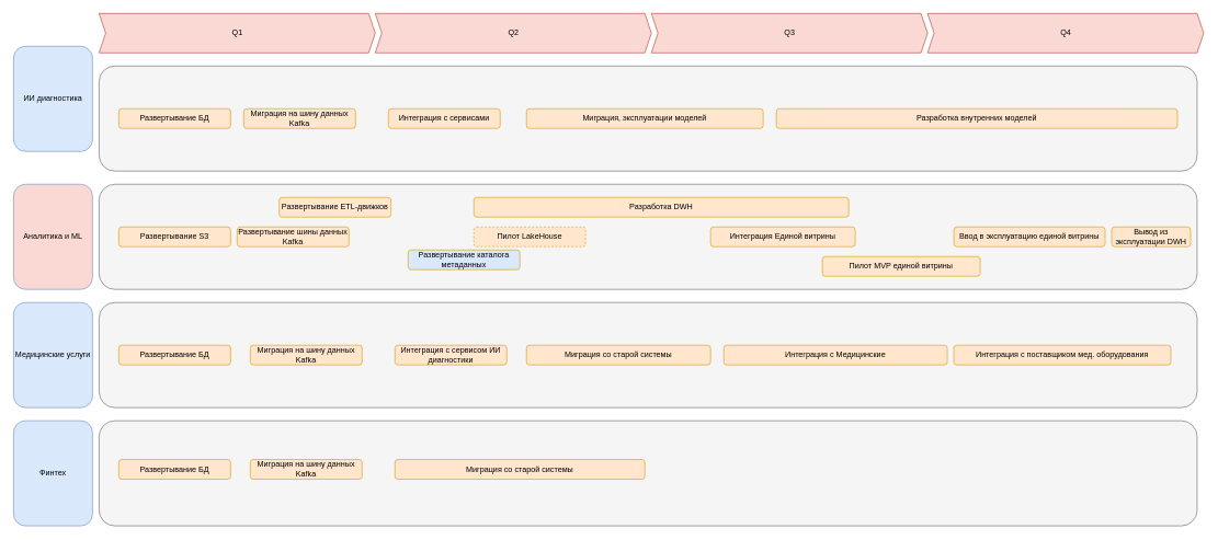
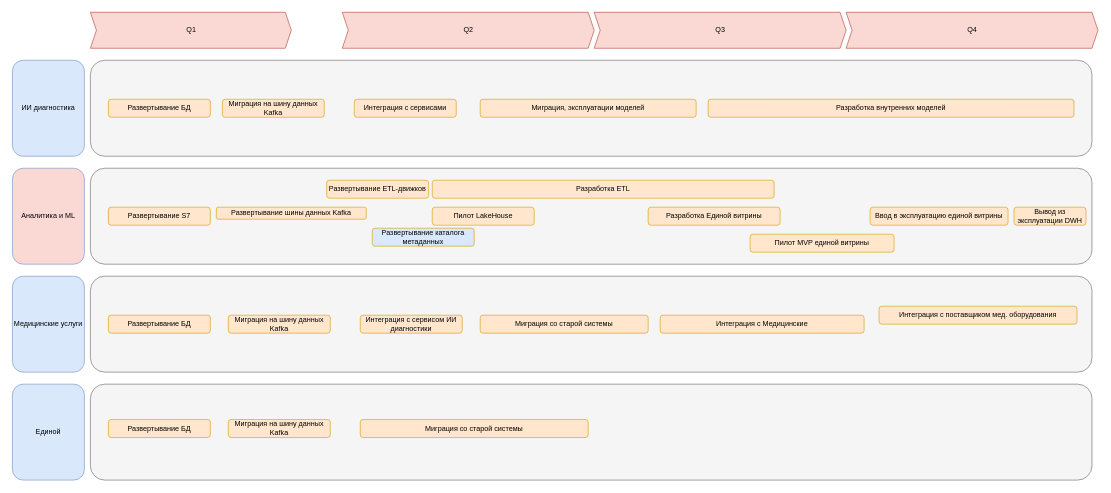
  <mxCell id="0" />
  <mxCell id="1" parent="0" />
- <mxCell id="2" value="Q1" style="html=1;shadow=0;dashed=0;align=center;verticalAlign=middle;shape=mxgraph.arrows2.arrow;dy=0;dx=10;notch=10;fillColor=#fad9d5;strokeColor=#ae4132;" parent="1" vertex="1"><mxGeometry x="150" y="20" width="420" height="60" as="geometry" /></mxCell>
+ <mxCell id="2" value="Q1" style="html=1;shadow=0;dashed=0;align=center;verticalAlign=middle;shape=mxgraph.arrows2.arrow;dy=0;dx=10;notch=10;fillColor=#fad9d5;strokeColor=#ae4132;" parent="1" vertex="1"><mxGeometry x="150" y="20" width="335" height="60" as="geometry" /></mxCell>
  <mxCell id="3" value="Медицинские услуги" style="rounded=1;whiteSpace=wrap;html=1;fillColor=#dae8fc;strokeColor=#6c8ebf;" parent="1" vertex="1"><mxGeometry x="20" y="460" width="120" height="160" as="geometry" /></mxCell>
- <mxCell id="4" value="ИИ диагностика" style="rounded=1;whiteSpace=wrap;html=1;fillColor=#dae8fc;strokeColor=#6c8ebf;" parent="1" vertex="1"><mxGeometry x="20" y="70" width="120" height="160" as="geometry" /></mxCell>
- <mxCell id="5" value="Финтех" style="rounded=1;whiteSpace=wrap;html=1;fillColor=#dae8fc;strokeColor=#6c8ebf;" parent="1" vertex="1"><mxGeometry x="20" y="640" width="120" height="160" as="geometry" /></mxCell>
+ <mxCell id="4" value="ИИ диагностика" style="rounded=1;whiteSpace=wrap;html=1;fillColor=#dae8fc;strokeColor=#6c8ebf;" parent="1" vertex="1"><mxGeometry x="20" y="100" width="120" height="160" as="geometry" /></mxCell>
+ <mxCell id="5" value="Единой" style="rounded=1;whiteSpace=wrap;html=1;fillColor=#dae8fc;strokeColor=#6c8ebf;" parent="1" vertex="1"><mxGeometry x="20" y="640" width="120" height="160" as="geometry" /></mxCell>
  <mxCell id="6" value="Q2" style="html=1;shadow=0;dashed=0;align=center;verticalAlign=middle;shape=mxgraph.arrows2.arrow;dy=0;dx=10;notch=10;fillColor=#fad9d5;strokeColor=#ae4132;" parent="1" vertex="1"><mxGeometry x="570" y="20" width="420" height="60" as="geometry" /></mxCell>
  <mxCell id="7" value="Q3" style="html=1;shadow=0;dashed=0;align=center;verticalAlign=middle;shape=mxgraph.arrows2.arrow;dy=0;dx=10;notch=10;fillColor=#fad9d5;strokeColor=#ae4132;" parent="1" vertex="1"><mxGeometry x="990" y="20" width="420" height="60" as="geometry" /></mxCell>
  <mxCell id="8" value="" style="rounded=1;whiteSpace=wrap;html=1;fillColor=#f5f5f5;fontColor=#333333;strokeColor=#666666;" parent="1" vertex="1"><mxGeometry x="150" y="460" width="1670" height="160" as="geometry" /></mxCell>
  <mxCell id="9" value="" style="rounded=1;whiteSpace=wrap;html=1;fillColor=#f5f5f5;fontColor=#333333;strokeColor=#666666;" parent="1" vertex="1"><mxGeometry x="150" y="640" width="1670" height="160" as="geometry" /></mxCell>
  <mxCell id="10" value="" style="rounded=1;whiteSpace=wrap;html=1;fillColor=#f5f5f5;fontColor=#333333;strokeColor=#666666;" parent="1" vertex="1"><mxGeometry x="150" y="100" width="1670" height="160" as="geometry" /></mxCell>
  <mxCell id="11" value="Аналитика и ML" style="rounded=1;whiteSpace=wrap;html=1;fillColor=#fad9d5;strokeColor=#6c8ebf;" parent="1" vertex="1"><mxGeometry x="20" y="280" width="120" height="160" as="geometry" /></mxCell>
  <mxCell id="12" value="" style="rounded=1;whiteSpace=wrap;html=1;fillColor=#f5f5f5;fontColor=#333333;strokeColor=#666666;" parent="1" vertex="1"><mxGeometry x="150" y="280" width="1670" height="160" as="geometry" /></mxCell>
  <mxCell id="13" value="Развертывание БД" style="rounded=1;whiteSpace=wrap;html=1;fillColor=#ffe6cc;strokeColor=#d79b00;" parent="1" vertex="1"><mxGeometry x="180" y="525" width="170" height="30" as="geometry" /></mxCell>
  <mxCell id="14" style="edgeStyle=orthogonalEdgeStyle;rounded=0;orthogonalLoop=1;jettySize=auto;html=1;exitX=0.5;exitY=1;exitDx=0;exitDy=0;" parent="1" edge="1"><mxGeometry relative="1" as="geometry"><mxPoint x="470" y="530" as="sourcePoint" /><mxPoint x="470" y="530" as="targetPoint" /></mxGeometry></mxCell>
  <mxCell id="15" value="Q4" style="html=1;shadow=0;dashed=0;align=center;verticalAlign=middle;shape=mxgraph.arrows2.arrow;dy=0;dx=10;notch=10;fillColor=#fad9d5;strokeColor=#ae4132;" parent="1" vertex="1"><mxGeometry x="1410" y="20" width="420" height="60" as="geometry" /></mxCell>
  <mxCell id="16" value="Развертывание БД" style="rounded=1;whiteSpace=wrap;html=1;fillColor=#ffe6cc;strokeColor=#d79b00;" parent="1" vertex="1"><mxGeometry x="180" y="699" width="170" height="30" as="geometry" /></mxCell>
  <mxCell id="17" value="Развертывание БД" style="rounded=1;whiteSpace=wrap;html=1;fillColor=#ffe6cc;strokeColor=#d79b00;" parent="1" vertex="1"><mxGeometry x="180" y="165" width="170" height="30" as="geometry" /></mxCell>
- <mxCell id="18" value="Развертывание S3" style="rounded=1;whiteSpace=wrap;html=1;fillColor=#ffe6cc;strokeColor=#d79b00;" parent="1" vertex="1"><mxGeometry x="180" y="345" width="170" height="30" as="geometry" /></mxCell>
- <mxCell id="19" value="Развертывание ETL-движков" style="rounded=1;whiteSpace=wrap;html=1;fillColor=#ffe6cc;strokeColor=#d79b00;" parent="1" vertex="1"><mxGeometry x="424" y="300" width="170" height="30" as="geometry" /></mxCell>
+ <mxCell id="18" value="Развертывание S7" style="rounded=1;whiteSpace=wrap;html=1;fillColor=#ffe6cc;strokeColor=#d79b00;" parent="1" vertex="1"><mxGeometry x="180" y="345" width="170" height="30" as="geometry" /></mxCell>
+ <mxCell id="19" value="Развертывание ETL-движков" style="rounded=1;whiteSpace=wrap;html=1;fillColor=#ffe6cc;strokeColor=#d79b00;" parent="1" vertex="1"><mxGeometry x="544" y="300" width="170" height="30" as="geometry" /></mxCell>
  <mxCell id="20" value="Развертывание каталога метаданных" style="rounded=1;whiteSpace=wrap;html=1;fillColor=#dae8fc;strokeColor=#d79b00;" parent="1" vertex="1"><mxGeometry x="620" y="380" width="170" height="30" as="geometry" /></mxCell>
- <mxCell id="21" value="Пилот LakeHouse" style="rounded=1;whiteSpace=wrap;html=1;fillColor=#ffe6cc;strokeColor=#d79b00;dashed=1;" parent="1" vertex="1"><mxGeometry x="720" y="345" width="170" height="30" as="geometry" /></mxCell>
- <mxCell id="22" value="Интеграция Единой витрины" style="rounded=1;whiteSpace=wrap;html=1;fillColor=#ffe6cc;strokeColor=#d79b00;" parent="1" vertex="1"><mxGeometry x="1080" y="345" width="220" height="30" as="geometry" /></mxCell>
- <mxCell id="23" value="Развертывание шины данных Kafka" style="rounded=1;whiteSpace=wrap;html=1;fillColor=#ffe6cc;strokeColor=#d79b00;" parent="1" vertex="1"><mxGeometry x="360" y="345" width="170" height="30" as="geometry" /></mxCell>
+ <mxCell id="21" value="Пилот LakeHouse" style="rounded=1;whiteSpace=wrap;html=1;fillColor=#ffe6cc;strokeColor=#d79b00;" parent="1" vertex="1"><mxGeometry x="720" y="345" width="170" height="30" as="geometry" /></mxCell>
+ <mxCell id="22" value="Разработка Единой витрины" style="rounded=1;whiteSpace=wrap;html=1;fillColor=#ffe6cc;strokeColor=#d79b00;" parent="1" vertex="1"><mxGeometry x="1080" y="345" width="220" height="30" as="geometry" /></mxCell>
+ <mxCell id="23" value="Развертывание шины данных Kafka" style="rounded=1;whiteSpace=wrap;html=1;fillColor=#ffe6cc;strokeColor=#d79b00;" parent="1" vertex="1"><mxGeometry x="360" y="345" width="250" height="20" as="geometry" /></mxCell>
  <mxCell id="24" value="Миграция на шину данных Kafka" style="rounded=1;whiteSpace=wrap;html=1;fillColor=#ffe6cc;strokeColor=#d79b00;" parent="1" vertex="1"><mxGeometry x="370" y="165" width="170" height="30" as="geometry" /></mxCell>
  <mxCell id="25" value="Миграция на шину данных Kafka" style="rounded=1;whiteSpace=wrap;html=1;fillColor=#ffe6cc;strokeColor=#d79b00;" parent="1" vertex="1"><mxGeometry x="380" y="699" width="170" height="30" as="geometry" /></mxCell>
  <mxCell id="26" value="Миграция на шину данных Kafka" style="rounded=1;whiteSpace=wrap;html=1;fillColor=#ffe6cc;strokeColor=#d79b00;" parent="1" vertex="1"><mxGeometry x="380" y="525" width="170" height="30" as="geometry" /></mxCell>
- <mxCell id="27" value="Разработка DWH" style="rounded=1;whiteSpace=wrap;html=1;fillColor=#ffe6cc;strokeColor=#d79b00;" parent="1" vertex="1"><mxGeometry x="720" y="300" width="570" height="30" as="geometry" /></mxCell>
+ <mxCell id="27" value="Разработка ETL" style="rounded=1;whiteSpace=wrap;html=1;fillColor=#ffe6cc;strokeColor=#d79b00;" parent="1" vertex="1"><mxGeometry x="720" y="300" width="570" height="30" as="geometry" /></mxCell>
  <mxCell id="28" value="Интеграция с сервисами" style="rounded=1;whiteSpace=wrap;html=1;fillColor=#ffe6cc;strokeColor=#d79b00;" parent="1" vertex="1"><mxGeometry x="590" y="165" width="170" height="30" as="geometry" /></mxCell>
  <mxCell id="29" value="Интеграция с сервисом ИИ диагностики" style="rounded=1;whiteSpace=wrap;html=1;fillColor=#ffe6cc;strokeColor=#d79b00;" parent="1" vertex="1"><mxGeometry x="600" y="525" width="170" height="30" as="geometry" /></mxCell>
  <mxCell id="30" value="Миграция cо старой системы" style="rounded=1;whiteSpace=wrap;html=1;fillColor=#ffe6cc;strokeColor=#d79b00;" parent="1" vertex="1"><mxGeometry x="800" y="525" width="280" height="30" as="geometry" /></mxCell>
  <mxCell id="31" value="Миграция cо старой системы" style="rounded=1;whiteSpace=wrap;html=1;fillColor=#ffe6cc;strokeColor=#d79b00;" parent="1" vertex="1"><mxGeometry x="600" y="699" width="380" height="30" as="geometry" /></mxCell>
  <mxCell id="32" value="Миграция, эксплуатации моделей" style="rounded=1;whiteSpace=wrap;html=1;fillColor=#ffe6cc;strokeColor=#d79b00;" parent="1" vertex="1"><mxGeometry x="800" y="165" width="360" height="30" as="geometry" /></mxCell>
  <mxCell id="33" value="Пилот MVP единой витрины" style="rounded=1;whiteSpace=wrap;html=1;fillColor=#ffe6cc;strokeColor=#d79b00;" parent="1" vertex="1"><mxGeometry x="1250" y="390" width="240" height="30" as="geometry" /></mxCell>
  <mxCell id="34" value="Ввод в эксплуатацию единой витрины" style="rounded=1;whiteSpace=wrap;html=1;fillColor=#ffe6cc;strokeColor=#d79b00;" parent="1" vertex="1"><mxGeometry x="1450" y="345" width="230" height="30" as="geometry" /></mxCell>
  <mxCell id="35" value="Интеграция с Медицинские" style="rounded=1;whiteSpace=wrap;html=1;fillColor=#ffe6cc;strokeColor=#d79b00;" parent="1" vertex="1"><mxGeometry x="1100" y="525" width="340" height="30" as="geometry" /></mxCell>
- <mxCell id="36" value="Интеграция с поставщиком мед. оборудования" style="rounded=1;whiteSpace=wrap;html=1;fillColor=#ffe6cc;strokeColor=#d79b00;" parent="1" vertex="1"><mxGeometry x="1450" y="525" width="330" height="30" as="geometry" /></mxCell>
+ <mxCell id="36" value="Интеграция с поставщиком мед. оборудования" style="rounded=1;whiteSpace=wrap;html=1;fillColor=#ffe6cc;strokeColor=#d79b00;" parent="1" vertex="1"><mxGeometry x="1465" y="510" width="330" height="30" as="geometry" /></mxCell>
  <mxCell id="37" value="Разработка внутренних моделей" style="rounded=1;whiteSpace=wrap;html=1;fillColor=#ffe6cc;strokeColor=#d79b00;" parent="1" vertex="1"><mxGeometry x="1180" y="165" width="610" height="30" as="geometry" /></mxCell>
  <mxCell id="38" value="Вывод из эксплуатации DWH" style="rounded=1;whiteSpace=wrap;html=1;fillColor=#ffe6cc;strokeColor=#d79b00;" parent="1" vertex="1"><mxGeometry x="1690" y="345" width="120" height="30" as="geometry" /></mxCell>
